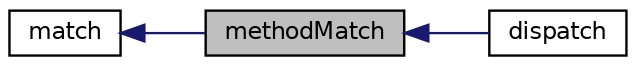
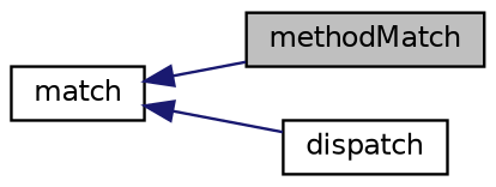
  digraph {
    rankdir=LR
    node [color=black fillcolor=white fontname=Helvetica fontsize=10 shape=record style=filled]
    edge [color=midnightblue dir=back fontname=Helvetica fontsize=10 labelfontname=Helvetica labelfontsize=10 style=solid]
    n1 [fillcolor=grey75 fontcolor=black height=0.2 label=methodMatch width=0.4]
    n2 [height=0.2 label=match width=0.4]
    n3 [height=0.2 label=dispatch width=0.4]
    n2 -> n1
-   n1 -> n3
+   n2 -> n3
  }
